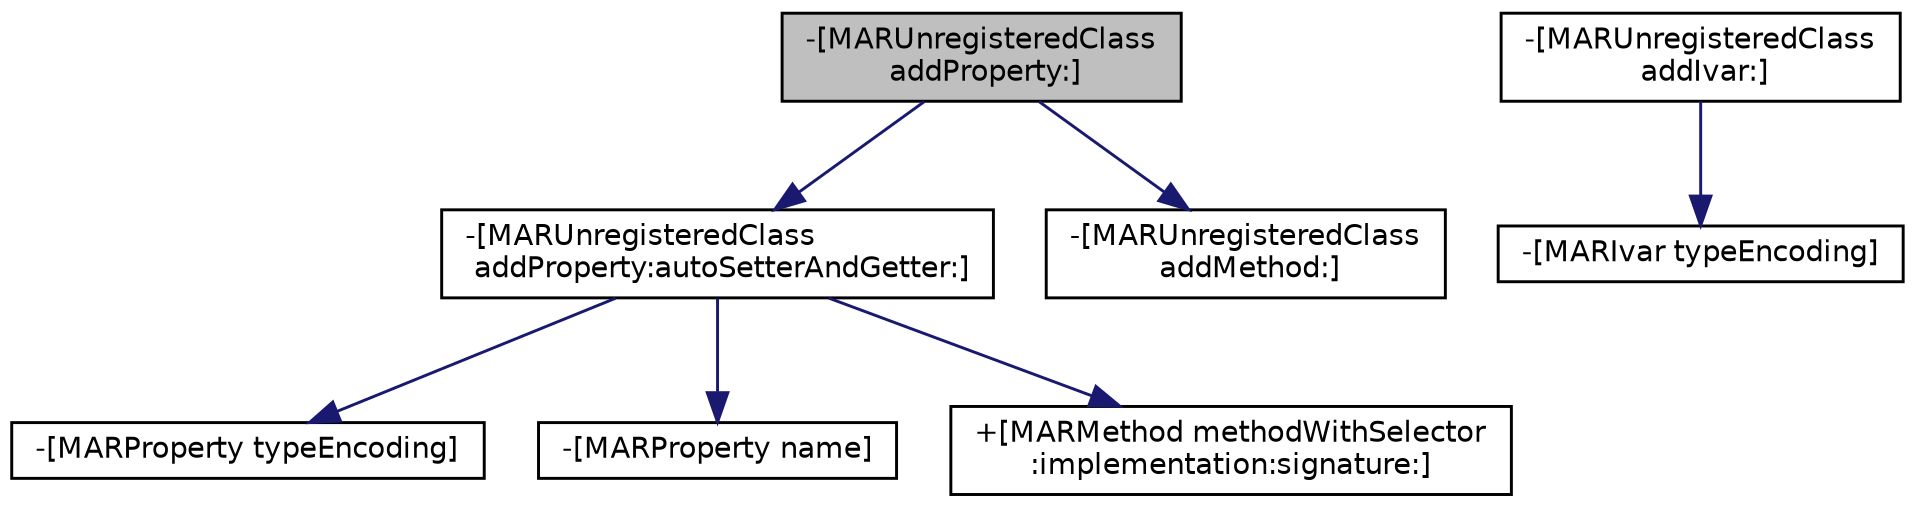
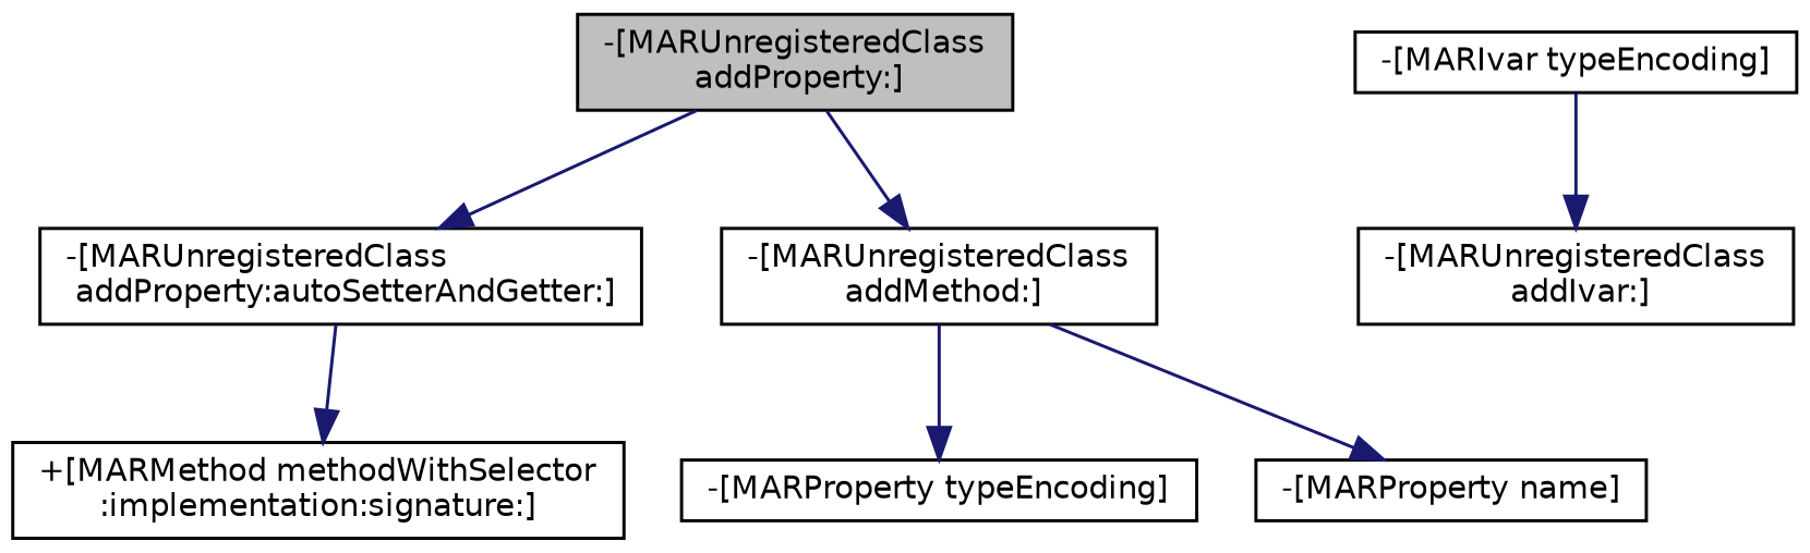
  digraph {
    rankdir=TB
    node [color=black fillcolor=white fontname=Helvetica fontsize=10 shape=record style=filled]
    edge [color=midnightblue fontname=Helvetica fontsize=10 labelfontname=Helvetica labelfontsize=10 style=solid]
    n1 [fillcolor=grey75 fontcolor=black height=0.2 label="-[MARUnregisteredClass\l addProperty:]" width=0.4]
    n2 [height=0.2 label="-[MARUnregisteredClass\l addProperty:autoSetterAndGetter:]" width=0.4]
    n3 [height=0.2 label="-[MARUnregisteredClass\l addMethod:]" width=0.4]
    n4 [height=0.2 label="-[MARProperty typeEncoding]" width=0.4]
    n5 [height=0.2 label="-[MARProperty name]" width=0.4]
    n6 [height=0.2 label="+[MARMethod methodWithSelector\l:implementation:signature:]" width=0.4]
    n7 [height=0.2 label="-[MARUnregisteredClass\l addIvar:]" width=0.4]
    n8 [height=0.2 label="-[MARIvar typeEncoding]" width=0.4]
    n1 -> n2
    n1 -> n3
-   n2 -> n4
-   n2 -> n5
+   n3 -> n4
+   n3 -> n5
    n2 -> n6
-   n7 -> n8
+   n8 -> n7
  }
